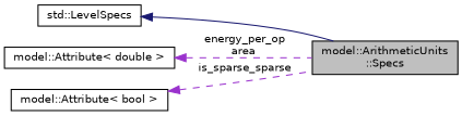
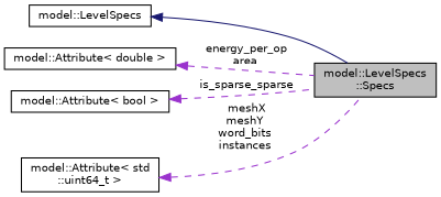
  digraph {
    rankdir=LR
    node [color=black fillcolor=white fontname=Helvetica fontsize=10 shape=record style=filled]
    edge [color=darkorchid3 dir=back fontname=Helvetica fontsize=10 labelfontname=Helvetica labelfontsize=10 style=dashed]
-   n1 [fillcolor=grey75 fontcolor=black height=0.2 label="model::ArithmeticUnits\l::Specs" width=0.4]
-   n2 [height=0.2 label="std::LevelSpecs" width=0.4]
+   n1 [fillcolor=grey75 fontcolor=black height=0.2 label="model::LevelSpecs\l::Specs" width=0.4]
+   n2 [height=0.2 label="model::LevelSpecs" width=0.4]
    n3 [height=0.2 label="model::Attribute\< double \>" width=0.4]
    n4 [height=0.2 label="model::Attribute\< bool \>" width=0.4]
+   n5 [height=0.2 label="model::Attribute\< std\l::uint64_t \>" width=0.4]
    n2 -> n1 [color=midnightblue style=solid]
    n3 -> n1 [label=" energy_per_op\narea"]
    n4 -> n1 [label=" is_sparse_sparse"]
+   n5 -> n1 [label=" meshX\nmeshY\nword_bits\ninstances"]
  }
